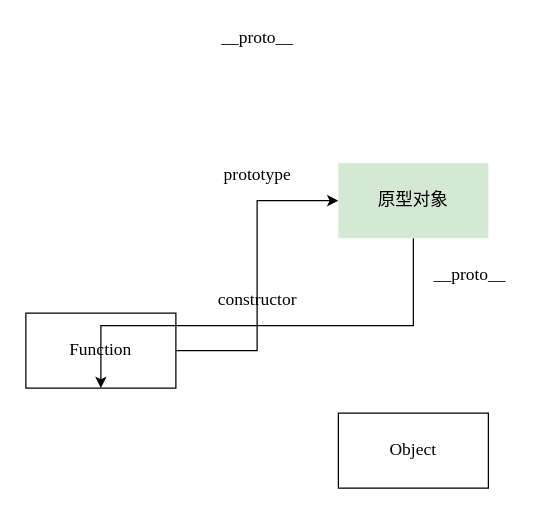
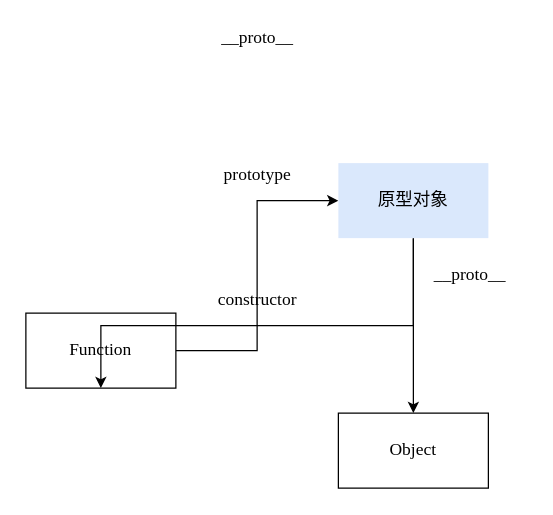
  <mxCell id="0" />
  <mxCell id="1" parent="0" />
  <mxCell id="2" style="edgeStyle=orthogonalEdgeStyle;rounded=0;orthogonalLoop=1;jettySize=auto;html=1;exitX=1;exitY=0.5;exitDx=0;exitDy=0;entryX=0;entryY=0.5;entryDx=0;entryDy=0;fontFamily=Lucida Console;fontStyle=0;fontSize=14;" edge="1" parent="1" source="3" target="6"><mxGeometry relative="1" as="geometry" /></mxCell>
  <mxCell id="3" value="Function" style="rounded=0;whiteSpace=wrap;html=1;fontFamily=Lucida Console;fontStyle=0;fontSize=14;" vertex="1" parent="1"><mxGeometry x="20" y="250" width="120" height="60" as="geometry" /></mxCell>
  <mxCell id="4" style="edgeStyle=orthogonalEdgeStyle;rounded=0;orthogonalLoop=1;jettySize=auto;html=1;exitX=0.5;exitY=1;exitDx=0;exitDy=0;entryX=0.5;entryY=1;entryDx=0;entryDy=0;fontFamily=Lucida Console;fontStyle=0;fontSize=14;" edge="1" parent="1" source="6" target="3"><mxGeometry relative="1" as="geometry"><Array as="points"><mxPoint x="330" y="260" /><mxPoint x="80" y="260" /></Array></mxGeometry></mxCell>
- <mxCell id="6" value="原型对象" style="rounded=0;whiteSpace=wrap;html=1;fillColor=#d5e8d4;strokeColor=none;fontFamily=Lucida Console;fontStyle=0;fontSize=14;" vertex="1" parent="1"><mxGeometry x="270" y="130" width="120" height="60" as="geometry" /></mxCell>
+ <mxCell id="5" style="edgeStyle=orthogonalEdgeStyle;rounded=0;orthogonalLoop=1;jettySize=auto;html=1;exitX=0.5;exitY=1;exitDx=0;exitDy=0;fontFamily=Lucida Console;fontStyle=0;fontSize=14;" edge="1" parent="1" source="6" target="9"><mxGeometry relative="1" as="geometry" /></mxCell>
+ <mxCell id="6" value="原型对象" style="rounded=0;whiteSpace=wrap;html=1;fillColor=#dae8fc;strokeColor=none;fontFamily=Lucida Console;fontStyle=0;fontSize=14;" vertex="1" parent="1"><mxGeometry x="270" y="130" width="120" height="60" as="geometry" /></mxCell>
  <mxCell id="7" value="__proto__" style="text;html=1;align=center;verticalAlign=middle;resizable=0;points=[];autosize=1;fontFamily=Lucida Console;fontStyle=0;fontSize=14;" vertex="1" parent="1"><mxGeometry x="160" y="20" width="90" height="20" as="geometry" /></mxCell>
  <mxCell id="8" value="constructor" style="text;html=1;align=center;verticalAlign=middle;resizable=0;points=[];autosize=1;fontFamily=Lucida Console;fontStyle=0;fontSize=14;" vertex="1" parent="1"><mxGeometry x="150" y="230" width="110" height="20" as="geometry" /></mxCell>
  <mxCell id="9" value="Object" style="rounded=0;whiteSpace=wrap;html=1;fontFamily=Lucida Console;fontStyle=0;fontSize=14;" vertex="1" parent="1"><mxGeometry x="270" y="330" width="120" height="60" as="geometry" /></mxCell>
  <mxCell id="10" value="__proto__" style="text;html=1;align=center;verticalAlign=middle;resizable=0;points=[];autosize=1;fontFamily=Lucida Console;fontStyle=0;fontSize=14;" vertex="1" parent="1"><mxGeometry x="330" y="210" width="90" height="20" as="geometry" /></mxCell>
  <mxCell id="11" value="prototype" style="text;html=1;align=center;verticalAlign=middle;resizable=0;points=[];autosize=1;fontFamily=Lucida Console;fontStyle=0;fontSize=14;" vertex="1" parent="1"><mxGeometry x="160" y="130" width="90" height="20" as="geometry" /></mxCell>
